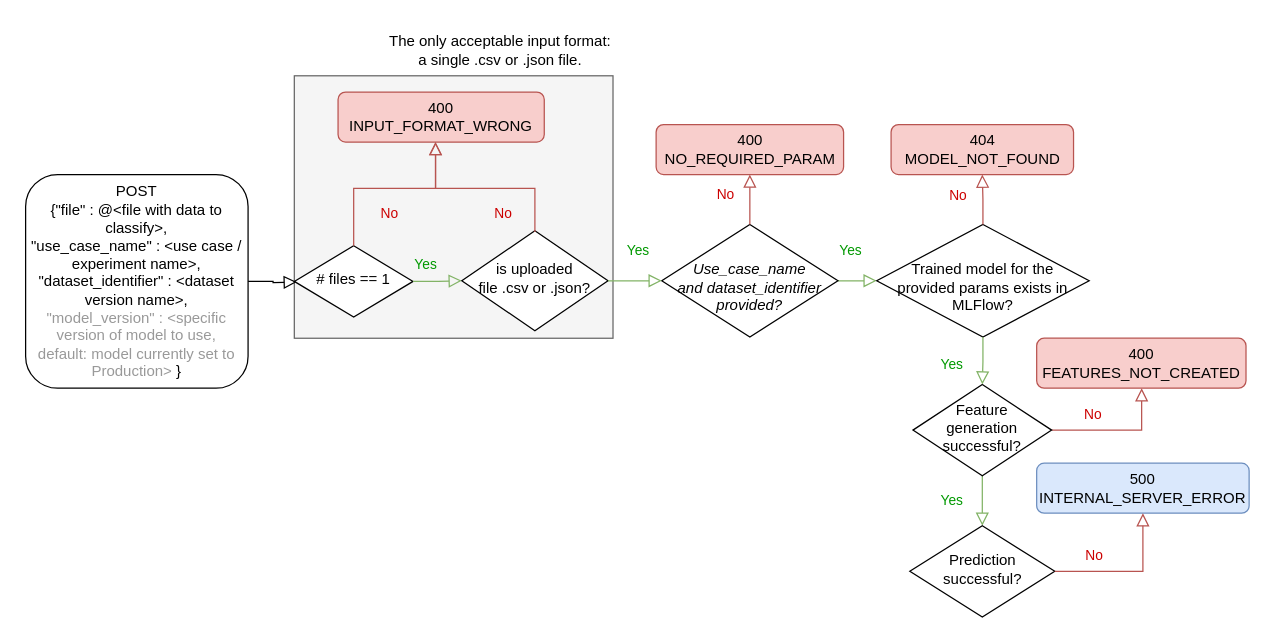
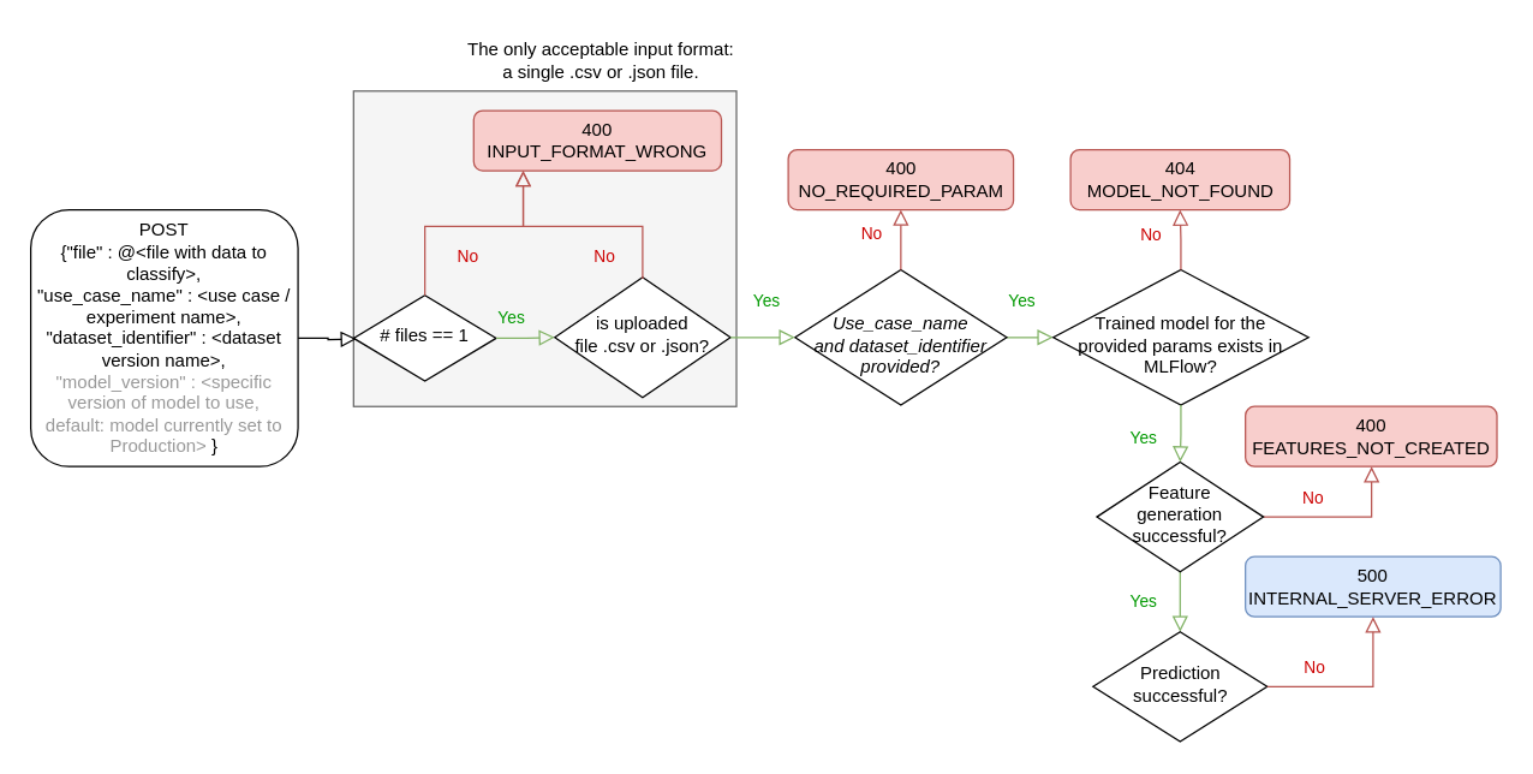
  <mxCell id="0" />
  <mxCell id="1" parent="0" />
  <mxCell id="2" value="" style="rounded=0;whiteSpace=wrap;html=1;fillColor=#f5f5f5;strokeColor=#666666;fontColor=#333333;" parent="1" vertex="1"><mxGeometry x="235" y="60" width="255" height="210" as="geometry" /></mxCell>
  <mxCell id="3" value="" style="rounded=0;html=1;jettySize=auto;orthogonalLoop=1;fontSize=11;endArrow=block;endFill=0;endSize=8;strokeWidth=1;shadow=0;labelBackgroundColor=none;edgeStyle=orthogonalEdgeStyle;" parent="1" source="4" edge="1"><mxGeometry relative="1" as="geometry"><mxPoint x="237" y="225" as="targetPoint" /></mxGeometry></mxCell>
  <mxCell id="4" value="&lt;div&gt;POST&lt;br&gt;&lt;/div&gt;&lt;div&gt;{&quot;file&quot; : @&amp;lt;file with data to classify&amp;gt;,&lt;/div&gt;&lt;div&gt;&quot;use_case_name&quot; : &amp;lt;use case / experiment name&amp;gt;,&lt;/div&gt;&lt;div&gt;&quot;dataset_identifier&quot; : &amp;lt;dataset version name&amp;gt;,&lt;/div&gt;&lt;div&gt;&lt;font color=&quot;#999999&quot;&gt;&quot;model_version&quot; : &amp;lt;specific version of model to use, &lt;br&gt;&lt;/font&gt;&lt;/div&gt;&lt;div&gt;&lt;font color=&quot;#999999&quot;&gt;default: model currently set to Production&amp;gt;&lt;/font&gt; }&lt;/div&gt;" style="rounded=1;whiteSpace=wrap;html=1;fontSize=12;glass=0;strokeWidth=1;shadow=0;" parent="1" vertex="1"><mxGeometry x="20" y="139" width="178" height="171" as="geometry" /></mxCell>
  <mxCell id="5" value="&lt;font color=&quot;#009900&quot;&gt;Yes&lt;/font&gt;" style="rounded=0;html=1;jettySize=auto;orthogonalLoop=1;fontSize=11;endArrow=block;endFill=0;endSize=8;strokeWidth=1;shadow=0;labelBackgroundColor=none;edgeStyle=orthogonalEdgeStyle;fillColor=#d5e8d4;strokeColor=#82b366;entryX=0;entryY=0.5;entryDx=0;entryDy=0;" parent="1" source="6" target="25" edge="1"><mxGeometry x="-0.592" y="24" relative="1" as="geometry"><mxPoint as="offset" /><mxPoint x="701" y="224" as="targetPoint" /></mxGeometry></mxCell>
  <mxCell id="6" value="&lt;div&gt;&lt;i&gt;&lt;br&gt;&lt;/i&gt;&lt;/div&gt;&lt;div&gt;&lt;i&gt;Use_case_name &lt;br&gt;&lt;/i&gt;&lt;/div&gt;&lt;div&gt;&lt;i&gt;and dataset_identifier provided?&lt;/i&gt;&lt;/div&gt;" style="rhombus;whiteSpace=wrap;html=1;shadow=0;fontFamily=Helvetica;fontSize=12;align=center;strokeWidth=1;spacing=6;spacingTop=-4;" parent="1" vertex="1"><mxGeometry x="529" y="179" width="141" height="90" as="geometry" /></mxCell>
  <mxCell id="7" value="&lt;div&gt;400&lt;/div&gt;&lt;div&gt;NO_REQUIRED_PARAM&lt;br&gt;&lt;/div&gt;" style="rounded=1;whiteSpace=wrap;html=1;fontSize=12;glass=0;strokeWidth=1;shadow=0;fillColor=#f8cecc;strokeColor=#b85450;" parent="1" vertex="1"><mxGeometry x="524.5" y="99" width="150" height="40" as="geometry" /></mxCell>
  <mxCell id="8" value="&lt;font color=&quot;#CC0000&quot;&gt;No&lt;/font&gt;" style="rounded=0;html=1;jettySize=auto;orthogonalLoop=1;fontSize=11;endArrow=block;endFill=0;endSize=8;strokeWidth=1;shadow=0;labelBackgroundColor=none;edgeStyle=orthogonalEdgeStyle;fillColor=#f8cecc;strokeColor=#b85450;" parent="1" edge="1"><mxGeometry x="0.2" y="20" relative="1" as="geometry"><mxPoint as="offset" /><mxPoint x="560" y="193" as="sourcePoint" /></mxGeometry></mxCell>
  <mxCell id="9" value="&lt;font color=&quot;#CC0000&quot;&gt;No&lt;/font&gt;" style="rounded=0;html=1;jettySize=auto;orthogonalLoop=1;fontSize=11;endArrow=block;endFill=0;endSize=8;strokeWidth=1;shadow=0;labelBackgroundColor=none;edgeStyle=orthogonalEdgeStyle;fillColor=#f8cecc;strokeColor=#b85450;exitX=1;exitY=0.5;exitDx=0;exitDy=0;" parent="1" source="24" target="10" edge="1"><mxGeometry x="-0.373" y="14" relative="1" as="geometry"><mxPoint y="1" as="offset" /><mxPoint x="910" y="330" as="sourcePoint" /><mxPoint x="900" y="310" as="targetPoint" /><Array as="points"><mxPoint x="913" y="344" /></Array></mxGeometry></mxCell>
  <mxCell id="10" value="&lt;div&gt;400&lt;/div&gt;&lt;div&gt;FEATURES_NOT_CREATED&lt;br&gt;&lt;/div&gt;" style="rounded=1;whiteSpace=wrap;html=1;fontSize=12;glass=0;strokeWidth=1;shadow=0;fillColor=#f8cecc;strokeColor=#b85450;" parent="1" vertex="1"><mxGeometry x="829" y="270" width="167.5" height="40" as="geometry" /></mxCell>
  <mxCell id="11" value="&lt;font color=&quot;#009900&quot;&gt;Yes&lt;/font&gt;" style="rounded=0;html=1;jettySize=auto;orthogonalLoop=1;fontSize=11;endArrow=block;endFill=0;endSize=8;strokeWidth=1;shadow=0;labelBackgroundColor=none;edgeStyle=orthogonalEdgeStyle;fillColor=#d5e8d4;strokeColor=#82b366;" parent="1" source="24" target="12" edge="1"><mxGeometry y="-25" relative="1" as="geometry"><mxPoint as="offset" /><mxPoint x="1138.5" y="381" as="sourcePoint" /><mxPoint x="1080" y="360" as="targetPoint" /><Array as="points" /></mxGeometry></mxCell>
  <mxCell id="12" value="Prediction successful?" style="rhombus;whiteSpace=wrap;html=1;shadow=0;fontFamily=Helvetica;fontSize=12;align=center;strokeWidth=1;spacing=6;spacingTop=-4;" parent="1" vertex="1"><mxGeometry x="727.5" y="420" width="116" height="73" as="geometry" /></mxCell>
  <mxCell id="13" value="&lt;div&gt;500&lt;/div&gt;&lt;div&gt;INTERNAL_SERVER_ERROR&lt;br&gt;&lt;/div&gt;" style="rounded=1;whiteSpace=wrap;html=1;fontSize=12;glass=0;strokeWidth=1;shadow=0;fillColor=#dae8fc;strokeColor=#6c8ebf;" parent="1" vertex="1"><mxGeometry x="829" y="370" width="170" height="40" as="geometry" /></mxCell>
  <mxCell id="14" value="The only acceptable input format: a single .csv or .json file." style="text;html=1;strokeColor=none;fillColor=none;align=center;verticalAlign=middle;whiteSpace=wrap;rounded=0;" parent="1" vertex="1"><mxGeometry x="310" y="20" width="180" height="40" as="geometry" /></mxCell>
  <mxCell id="15" value="# files == 1" style="rhombus;whiteSpace=wrap;html=1;shadow=0;fontFamily=Helvetica;fontSize=12;align=center;strokeWidth=1;spacing=6;spacingTop=-4;" parent="1" vertex="1"><mxGeometry x="235" y="196" width="95" height="57" as="geometry" /></mxCell>
- <mxCell id="16" value="&lt;div&gt;400&lt;/div&gt;&lt;div&gt;INPUT_FORMAT_WRONG&lt;br&gt;&lt;/div&gt;" style="rounded=1;whiteSpace=wrap;html=1;fontSize=12;glass=0;strokeWidth=1;shadow=0;fillColor=#f8cecc;strokeColor=#b85450;" parent="1" vertex="1"><mxGeometry x="270" y="73" width="165" height="40" as="geometry" /></mxCell>
+ <mxCell id="16" value="&lt;div&gt;400&lt;/div&gt;&lt;div&gt;INPUT_FORMAT_WRONG&lt;br&gt;&lt;/div&gt;" style="rounded=1;whiteSpace=wrap;html=1;fontSize=12;glass=0;strokeWidth=1;shadow=0;fillColor=#f8cecc;strokeColor=#b85450;" parent="1" vertex="1"><mxGeometry x="315" y="73" width="165" height="40" as="geometry" /></mxCell>
  <mxCell id="17" value="&lt;font color=&quot;#009900&quot;&gt;Yes&lt;/font&gt;" style="rounded=0;html=1;jettySize=auto;orthogonalLoop=1;fontSize=11;endArrow=block;endFill=0;endSize=8;strokeWidth=1;shadow=0;labelBackgroundColor=none;edgeStyle=orthogonalEdgeStyle;fillColor=#d5e8d4;strokeColor=#82b366;exitX=1;exitY=0.5;exitDx=0;exitDy=0;" parent="1" source="15" target="19" edge="1"><mxGeometry x="-0.494" y="15" relative="1" as="geometry"><mxPoint y="1" as="offset" /><mxPoint x="335" y="225.67" as="sourcePoint" /><mxPoint x="365.07" y="224.8" as="targetPoint" /></mxGeometry></mxCell>
  <mxCell id="18" value="&lt;font color=&quot;#CC0000&quot;&gt;No&lt;/font&gt;" style="edgeStyle=orthogonalEdgeStyle;rounded=0;html=1;jettySize=auto;orthogonalLoop=1;fontSize=11;endArrow=block;endFill=0;endSize=8;strokeWidth=1;shadow=0;labelBackgroundColor=none;fillColor=#f8cecc;strokeColor=#b85450;" parent="1" source="15" target="16" edge="1"><mxGeometry x="-0.01" y="-20" relative="1" as="geometry"><mxPoint as="offset" /><mxPoint x="285" y="192" as="sourcePoint" /><mxPoint x="285" y="150" as="targetPoint" /><Array as="points"><mxPoint x="283" y="150" /><mxPoint x="348" y="150" /></Array></mxGeometry></mxCell>
  <mxCell id="19" value="&lt;div&gt;is uploaded &lt;br&gt;&lt;/div&gt;&lt;div&gt;file .csv or .json?&lt;/div&gt;" style="rhombus;whiteSpace=wrap;html=1;shadow=0;fontFamily=Helvetica;fontSize=12;align=center;strokeWidth=1;spacing=6;spacingTop=-4;" parent="1" vertex="1"><mxGeometry x="369" y="184" width="117" height="80" as="geometry" /></mxCell>
  <mxCell id="20" value="&lt;font color=&quot;#CC0000&quot;&gt;No&lt;/font&gt;" style="edgeStyle=orthogonalEdgeStyle;rounded=0;html=1;jettySize=auto;orthogonalLoop=1;fontSize=11;endArrow=block;endFill=0;endSize=8;strokeWidth=1;shadow=0;labelBackgroundColor=none;fillColor=#f8cecc;strokeColor=#b85450;" parent="1" target="16" edge="1"><mxGeometry x="-0.175" y="20" relative="1" as="geometry"><mxPoint x="1" as="offset" /><mxPoint x="427.5" y="185" as="sourcePoint" /><mxPoint x="427.5" y="143" as="targetPoint" /><Array as="points"><mxPoint x="428" y="150" /><mxPoint x="348" y="150" /></Array></mxGeometry></mxCell>
  <mxCell id="21" value="&lt;font color=&quot;#009900&quot;&gt;Yes&lt;/font&gt;" style="rounded=0;html=1;jettySize=auto;orthogonalLoop=1;fontSize=11;endArrow=block;endFill=0;endSize=8;strokeWidth=1;shadow=0;labelBackgroundColor=none;edgeStyle=orthogonalEdgeStyle;fillColor=#d5e8d4;strokeColor=#82b366;" parent="1" source="19" target="6" edge="1"><mxGeometry x="0.116" y="24" relative="1" as="geometry"><mxPoint as="offset" /><mxPoint x="510" y="224.5" as="sourcePoint" /><mxPoint x="545" y="225" as="targetPoint" /></mxGeometry></mxCell>
  <mxCell id="22" value="&lt;font color=&quot;#CC0000&quot;&gt;No&lt;/font&gt;" style="rounded=0;html=1;jettySize=auto;orthogonalLoop=1;fontSize=11;endArrow=block;endFill=0;endSize=8;strokeWidth=1;shadow=0;labelBackgroundColor=none;edgeStyle=orthogonalEdgeStyle;fillColor=#f8cecc;strokeColor=#b85450;exitX=0.5;exitY=0;exitDx=0;exitDy=0;" parent="1" source="6" target="7" edge="1"><mxGeometry x="0.2" y="20" relative="1" as="geometry"><mxPoint as="offset" /><mxPoint x="584" y="335" as="sourcePoint" /><mxPoint x="584" y="305" as="targetPoint" /></mxGeometry></mxCell>
  <mxCell id="23" value="&lt;font color=&quot;#CC0000&quot;&gt;No&lt;/font&gt;" style="rounded=0;html=1;jettySize=auto;orthogonalLoop=1;fontSize=11;endArrow=block;endFill=0;endSize=8;strokeWidth=1;shadow=0;labelBackgroundColor=none;edgeStyle=orthogonalEdgeStyle;fillColor=#f8cecc;strokeColor=#b85450;exitX=1;exitY=0.5;exitDx=0;exitDy=0;entryX=0.5;entryY=1;entryDx=0;entryDy=0;" parent="1" source="12" target="13" edge="1"><mxGeometry x="-0.47" y="13" relative="1" as="geometry"><mxPoint as="offset" /><mxPoint x="1300" y="350" as="sourcePoint" /><mxPoint x="1076.5" y="270" as="targetPoint" /><Array as="points"><mxPoint x="914" y="457" /></Array></mxGeometry></mxCell>
  <mxCell id="24" value="&lt;div&gt;Feature &lt;br&gt;&lt;/div&gt;&lt;div&gt;generation successful?&lt;/div&gt;" style="rhombus;whiteSpace=wrap;html=1;shadow=0;fontFamily=Helvetica;fontSize=12;align=center;strokeWidth=1;spacing=6;spacingTop=-4;" vertex="1" parent="1"><mxGeometry x="730" y="307" width="111" height="73" as="geometry" /></mxCell>
  <mxCell id="25" value="&lt;div&gt;&lt;br&gt;&lt;/div&gt;&lt;div&gt;Trained model for the provided params exists in MLFlow?&lt;/div&gt;" style="rhombus;whiteSpace=wrap;html=1;shadow=0;fontFamily=Helvetica;fontSize=12;align=center;strokeWidth=1;spacing=6;spacingTop=-4;" vertex="1" parent="1"><mxGeometry x="701" y="179" width="170" height="90" as="geometry" /></mxCell>
  <mxCell id="26" value="&lt;font color=&quot;#CC0000&quot;&gt;No&lt;/font&gt;" style="rounded=0;html=1;jettySize=auto;orthogonalLoop=1;fontSize=11;endArrow=block;endFill=0;endSize=8;strokeWidth=1;shadow=0;labelBackgroundColor=none;edgeStyle=orthogonalEdgeStyle;fillColor=#f8cecc;strokeColor=#b85450;" edge="1" parent="1" target="27" source="25"><mxGeometry x="0.2" y="20" relative="1" as="geometry"><mxPoint as="offset" /><mxPoint x="787" y="179" as="sourcePoint" /></mxGeometry></mxCell>
  <mxCell id="27" value="&lt;div&gt;404&lt;/div&gt;&lt;div&gt;MODEL_NOT_FOUND&lt;br&gt;&lt;/div&gt;" style="rounded=1;whiteSpace=wrap;html=1;fontSize=12;glass=0;strokeWidth=1;shadow=0;fillColor=#f8cecc;strokeColor=#b85450;" vertex="1" parent="1"><mxGeometry x="712.5" y="99" width="146" height="40" as="geometry" /></mxCell>
  <mxCell id="28" value="&lt;font color=&quot;#009900&quot;&gt;Yes&lt;/font&gt;" style="rounded=0;html=1;jettySize=auto;orthogonalLoop=1;fontSize=11;endArrow=block;endFill=0;endSize=8;strokeWidth=1;shadow=0;labelBackgroundColor=none;edgeStyle=orthogonalEdgeStyle;fillColor=#d5e8d4;strokeColor=#82b366;exitX=0.5;exitY=1;exitDx=0;exitDy=0;" edge="1" parent="1" source="25" target="24"><mxGeometry x="0.117" y="-25" relative="1" as="geometry"><mxPoint as="offset" /><mxPoint x="780" y="290.5" as="sourcePoint" /><mxPoint x="786" y="310" as="targetPoint" /></mxGeometry></mxCell>
